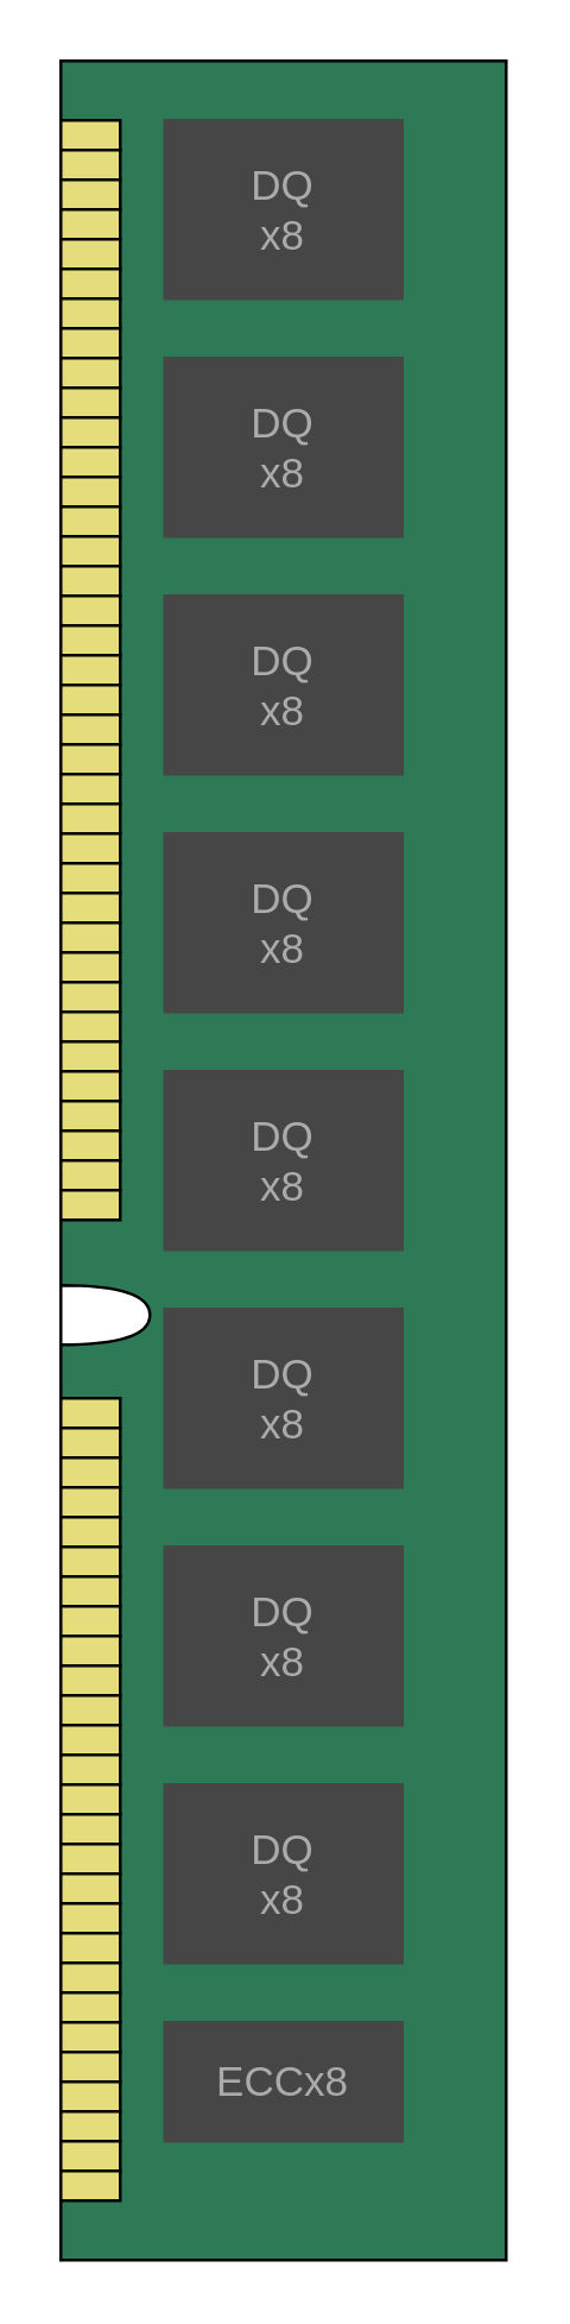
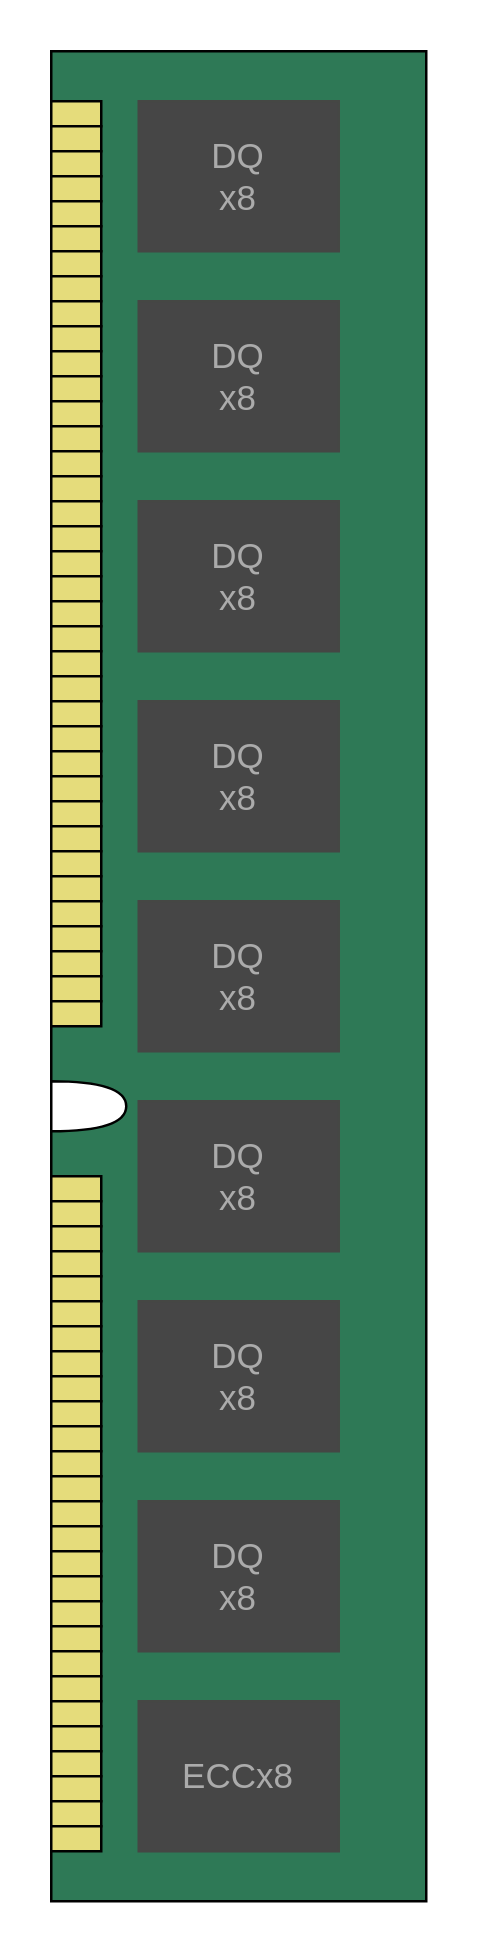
  <mxCell id="0" />
  <mxCell id="1" parent="0" />
  <mxCell id="2" value="" style="rounded=0;whiteSpace=wrap;html=1;fillColor=#2e7956;direction=south;" vertex="1" parent="1"><mxGeometry x="20" y="20" width="150" height="740" as="geometry" /></mxCell>
  <mxCell id="3" value="" style="rounded=0;whiteSpace=wrap;html=1;fillColor=#e5dc7b;rotation=0;direction=north;" vertex="1" parent="1"><mxGeometry x="20" y="40" width="20" height="10" as="geometry" /></mxCell>
  <mxCell id="4" value="" style="shape=or;whiteSpace=wrap;html=1;direction=east;" vertex="1" parent="1"><mxGeometry x="20" y="432" width="30" height="20" as="geometry" /></mxCell>
  <mxCell id="5" value="&lt;font style=&quot;font-size: 14px;&quot; color=&quot;#ababab&quot;&gt;DQ&lt;/font&gt;&lt;div style=&quot;font-size: 14px;&quot;&gt;&lt;font color=&quot;#ababab&quot;&gt;x8&lt;/font&gt;&lt;/div&gt;" style="rounded=0;whiteSpace=wrap;html=1;strokeColor=#454744;fillColor=#464646;direction=south;" vertex="1" parent="1"><mxGeometry x="55" y="40" width="80" height="60" as="geometry" /></mxCell>
  <mxCell id="6" value="&lt;font style=&quot;font-size: 14px;&quot; color=&quot;#ababab&quot;&gt;DQ&lt;/font&gt;&lt;div style=&quot;font-size: 14px;&quot;&gt;&lt;font color=&quot;#ababab&quot;&gt;x8&lt;/font&gt;&lt;/div&gt;" style="rounded=0;whiteSpace=wrap;html=1;strokeColor=#454744;fillColor=#464646;direction=south;" vertex="1" parent="1"><mxGeometry x="55" y="120" width="80" height="60" as="geometry" /></mxCell>
  <mxCell id="7" value="&lt;font style=&quot;font-size: 14px;&quot; color=&quot;#ababab&quot;&gt;DQ&lt;/font&gt;&lt;div style=&quot;font-size: 14px;&quot;&gt;&lt;font color=&quot;#ababab&quot;&gt;x8&lt;/font&gt;&lt;/div&gt;" style="rounded=0;whiteSpace=wrap;html=1;strokeColor=#454744;fillColor=#464646;direction=south;" vertex="1" parent="1"><mxGeometry x="55" width="80" height="60" as="geometry" y="200" /></mxCell>
  <mxCell id="8" value="&lt;font style=&quot;font-size: 14px;&quot; color=&quot;#ababab&quot;&gt;DQ&lt;/font&gt;&lt;div style=&quot;font-size: 14px;&quot;&gt;&lt;font color=&quot;#ababab&quot;&gt;x8&lt;/font&gt;&lt;/div&gt;" style="rounded=0;whiteSpace=wrap;html=1;strokeColor=#454744;fillColor=#464646;direction=south;" vertex="1" parent="1"><mxGeometry x="55" y="280" width="80" height="60" as="geometry" /></mxCell>
  <mxCell id="9" value="&lt;font style=&quot;font-size: 14px;&quot; color=&quot;#ababab&quot;&gt;DQ&lt;/font&gt;&lt;div style=&quot;font-size: 14px;&quot;&gt;&lt;font color=&quot;#ababab&quot;&gt;x8&lt;/font&gt;&lt;/div&gt;" style="rounded=0;whiteSpace=wrap;html=1;strokeColor=#454744;fillColor=#464646;direction=south;" vertex="1" parent="1"><mxGeometry x="55" y="360" width="80" height="60" as="geometry" /></mxCell>
  <mxCell id="10" value="&lt;font style=&quot;font-size: 14px;&quot; color=&quot;#ababab&quot;&gt;DQ&lt;/font&gt;&lt;div style=&quot;font-size: 14px;&quot;&gt;&lt;font color=&quot;#ababab&quot;&gt;x8&lt;/font&gt;&lt;/div&gt;" style="rounded=0;whiteSpace=wrap;html=1;strokeColor=#454744;fillColor=#464646;direction=south;" vertex="1" parent="1"><mxGeometry x="55" y="440" width="80" height="60" as="geometry" /></mxCell>
  <mxCell id="11" value="&lt;font style=&quot;font-size: 14px;&quot; color=&quot;#ababab&quot;&gt;DQ&lt;/font&gt;&lt;div style=&quot;font-size: 14px;&quot;&gt;&lt;font color=&quot;#ababab&quot;&gt;x8&lt;/font&gt;&lt;/div&gt;" style="rounded=0;whiteSpace=wrap;html=1;strokeColor=#454744;fillColor=#464646;direction=south;" vertex="1" parent="1"><mxGeometry x="55" y="520" width="80" height="60" as="geometry" /></mxCell>
  <mxCell id="12" value="&lt;font style=&quot;font-size: 14px;&quot; color=&quot;#ababab&quot;&gt;DQ&lt;/font&gt;&lt;div style=&quot;font-size: 14px;&quot;&gt;&lt;font color=&quot;#ababab&quot;&gt;x8&lt;/font&gt;&lt;/div&gt;" style="rounded=0;whiteSpace=wrap;html=1;strokeColor=#454744;fillColor=#464646;direction=south;" vertex="1" parent="1"><mxGeometry x="55" y="600" width="80" height="60" as="geometry" /></mxCell>
- <mxCell id="13" value="&lt;div style=&quot;font-size: 14px;&quot;&gt;&lt;font color=&quot;#ababab&quot;&gt;ECCx8&lt;/font&gt;&lt;/div&gt;" style="rounded=0;whiteSpace=wrap;html=1;strokeColor=#454744;fillColor=#464646;direction=south;" vertex="1" parent="1"><mxGeometry x="55" y="680" width="80" height="40" as="geometry" /></mxCell>
+ <mxCell id="13" value="&lt;div style=&quot;font-size: 14px;&quot;&gt;&lt;font color=&quot;#ababab&quot;&gt;ECCx8&lt;/font&gt;&lt;/div&gt;" style="rounded=0;whiteSpace=wrap;html=1;strokeColor=#454744;fillColor=#464646;direction=south;" vertex="1" parent="1"><mxGeometry x="55" y="680" width="80" height="60" as="geometry" /></mxCell>
  <mxCell id="14" value="" style="rounded=0;whiteSpace=wrap;html=1;fillColor=#e5dc7b;rotation=0;direction=north;" vertex="1" parent="1"><mxGeometry x="20" y="50" width="20" height="10" as="geometry" /></mxCell>
  <mxCell id="15" value="" style="rounded=0;whiteSpace=wrap;html=1;fillColor=#e5dc7b;rotation=0;direction=north;" vertex="1" parent="1"><mxGeometry x="20" y="60" width="20" height="10" as="geometry" /></mxCell>
  <mxCell id="16" value="" style="rounded=0;whiteSpace=wrap;html=1;fillColor=#e5dc7b;rotation=0;direction=north;" vertex="1" parent="1"><mxGeometry x="20" y="70" width="20" height="10" as="geometry" /></mxCell>
  <mxCell id="17" value="" style="rounded=0;whiteSpace=wrap;html=1;fillColor=#e5dc7b;rotation=0;direction=north;" vertex="1" parent="1"><mxGeometry x="20" y="80" width="20" height="10" as="geometry" /></mxCell>
  <mxCell id="18" value="" style="rounded=0;whiteSpace=wrap;html=1;fillColor=#e5dc7b;rotation=0;direction=north;" vertex="1" parent="1"><mxGeometry x="20" y="90" width="20" height="10" as="geometry" /></mxCell>
  <mxCell id="19" value="" style="rounded=0;whiteSpace=wrap;html=1;fillColor=#e5dc7b;rotation=0;direction=north;" vertex="1" parent="1"><mxGeometry x="20" y="100" width="20" height="10" as="geometry" /></mxCell>
  <mxCell id="20" value="" style="rounded=0;whiteSpace=wrap;html=1;fillColor=#e5dc7b;rotation=0;direction=north;" vertex="1" parent="1"><mxGeometry x="20" y="110" width="20" height="10" as="geometry" /></mxCell>
  <mxCell id="21" value="" style="rounded=0;whiteSpace=wrap;html=1;fillColor=#e5dc7b;rotation=0;direction=north;" vertex="1" parent="1"><mxGeometry x="20" y="120" width="20" height="10" as="geometry" /></mxCell>
  <mxCell id="22" value="" style="rounded=0;whiteSpace=wrap;html=1;fillColor=#e5dc7b;rotation=0;direction=north;" vertex="1" parent="1"><mxGeometry x="20" y="130" width="20" height="10" as="geometry" /></mxCell>
  <mxCell id="23" value="" style="rounded=0;whiteSpace=wrap;html=1;fillColor=#e5dc7b;rotation=0;direction=north;" vertex="1" parent="1"><mxGeometry x="20" y="140" width="20" height="10" as="geometry" /></mxCell>
  <mxCell id="24" value="" style="rounded=0;whiteSpace=wrap;html=1;fillColor=#e5dc7b;rotation=0;direction=north;" vertex="1" parent="1"><mxGeometry x="20" y="150" width="20" height="10" as="geometry" /></mxCell>
  <mxCell id="25" value="" style="rounded=0;whiteSpace=wrap;html=1;fillColor=#e5dc7b;rotation=0;direction=north;" vertex="1" parent="1"><mxGeometry x="20" y="160" width="20" height="10" as="geometry" /></mxCell>
  <mxCell id="26" value="" style="rounded=0;whiteSpace=wrap;html=1;fillColor=#e5dc7b;rotation=0;direction=north;" vertex="1" parent="1"><mxGeometry x="20" y="170" width="20" height="10" as="geometry" /></mxCell>
  <mxCell id="27" value="" style="rounded=0;whiteSpace=wrap;html=1;fillColor=#e5dc7b;rotation=0;direction=north;" vertex="1" parent="1"><mxGeometry x="20" y="180" width="20" height="10" as="geometry" /></mxCell>
  <mxCell id="28" value="" style="rounded=0;whiteSpace=wrap;html=1;fillColor=#e5dc7b;rotation=0;direction=north;" vertex="1" parent="1"><mxGeometry x="20" y="190" width="20" height="10" as="geometry" /></mxCell>
  <mxCell id="29" value="" style="rounded=0;whiteSpace=wrap;html=1;fillColor=#e5dc7b;rotation=0;direction=north;" vertex="1" parent="1"><mxGeometry x="20" width="20" height="10" as="geometry" y="200" /></mxCell>
  <mxCell id="30" value="" style="rounded=0;whiteSpace=wrap;html=1;fillColor=#e5dc7b;rotation=0;direction=north;" vertex="1" parent="1"><mxGeometry x="20" y="210" width="20" height="10" as="geometry" /></mxCell>
  <mxCell id="31" value="" style="rounded=0;whiteSpace=wrap;html=1;fillColor=#e5dc7b;rotation=0;direction=north;" vertex="1" parent="1"><mxGeometry x="20" y="220" width="20" height="10" as="geometry" /></mxCell>
  <mxCell id="32" value="" style="rounded=0;whiteSpace=wrap;html=1;fillColor=#e5dc7b;rotation=0;direction=north;" vertex="1" parent="1"><mxGeometry x="20" y="230" width="20" height="10" as="geometry" /></mxCell>
  <mxCell id="33" value="" style="rounded=0;whiteSpace=wrap;html=1;fillColor=#e5dc7b;rotation=0;direction=north;" vertex="1" parent="1"><mxGeometry x="20" y="240" width="20" height="10" as="geometry" /></mxCell>
  <mxCell id="34" value="" style="rounded=0;whiteSpace=wrap;html=1;fillColor=#e5dc7b;rotation=0;direction=north;" vertex="1" parent="1"><mxGeometry x="20" y="250" width="20" height="10" as="geometry" /></mxCell>
  <mxCell id="35" value="" style="rounded=0;whiteSpace=wrap;html=1;fillColor=#e5dc7b;rotation=0;direction=north;" vertex="1" parent="1"><mxGeometry x="20" y="260" width="20" height="10" as="geometry" /></mxCell>
  <mxCell id="36" value="" style="rounded=0;whiteSpace=wrap;html=1;fillColor=#e5dc7b;rotation=0;direction=north;" vertex="1" parent="1"><mxGeometry x="20" y="270" width="20" height="10" as="geometry" /></mxCell>
  <mxCell id="37" value="" style="rounded=0;whiteSpace=wrap;html=1;fillColor=#e5dc7b;rotation=0;direction=north;" vertex="1" parent="1"><mxGeometry x="20" y="280" width="20" height="10" as="geometry" /></mxCell>
  <mxCell id="38" value="" style="rounded=0;whiteSpace=wrap;html=1;fillColor=#e5dc7b;rotation=0;direction=north;" vertex="1" parent="1"><mxGeometry x="20" y="290" width="20" height="10" as="geometry" /></mxCell>
  <mxCell id="39" value="" style="rounded=0;whiteSpace=wrap;html=1;fillColor=#e5dc7b;rotation=0;direction=north;" vertex="1" parent="1"><mxGeometry x="20" y="300" width="20" height="10" as="geometry" /></mxCell>
  <mxCell id="40" value="" style="rounded=0;whiteSpace=wrap;html=1;fillColor=#e5dc7b;rotation=0;direction=north;" vertex="1" parent="1"><mxGeometry x="20" y="310" width="20" height="10" as="geometry" /></mxCell>
  <mxCell id="41" value="" style="rounded=0;whiteSpace=wrap;html=1;fillColor=#e5dc7b;rotation=0;direction=north;" vertex="1" parent="1"><mxGeometry x="20" y="320" width="20" height="10" as="geometry" /></mxCell>
  <mxCell id="42" value="" style="rounded=0;whiteSpace=wrap;html=1;fillColor=#e5dc7b;rotation=0;direction=north;" vertex="1" parent="1"><mxGeometry x="20" y="330" width="20" height="10" as="geometry" /></mxCell>
  <mxCell id="43" value="" style="rounded=0;whiteSpace=wrap;html=1;fillColor=#e5dc7b;rotation=0;direction=north;" vertex="1" parent="1"><mxGeometry x="20" y="340" width="20" height="10" as="geometry" /></mxCell>
  <mxCell id="44" value="" style="rounded=0;whiteSpace=wrap;html=1;fillColor=#e5dc7b;rotation=0;direction=north;" vertex="1" parent="1"><mxGeometry x="20" y="350" width="20" height="10" as="geometry" /></mxCell>
  <mxCell id="45" value="" style="rounded=0;whiteSpace=wrap;html=1;fillColor=#e5dc7b;rotation=0;direction=north;" vertex="1" parent="1"><mxGeometry x="20" y="360" width="20" height="10" as="geometry" /></mxCell>
  <mxCell id="46" value="" style="rounded=0;whiteSpace=wrap;html=1;fillColor=#e5dc7b;rotation=0;direction=north;" vertex="1" parent="1"><mxGeometry x="20" y="370" width="20" height="10" as="geometry" /></mxCell>
  <mxCell id="47" value="" style="rounded=0;whiteSpace=wrap;html=1;fillColor=#e5dc7b;rotation=0;direction=north;" vertex="1" parent="1"><mxGeometry x="20" y="380" width="20" height="10" as="geometry" /></mxCell>
  <mxCell id="48" value="" style="rounded=0;whiteSpace=wrap;html=1;fillColor=#e5dc7b;rotation=0;direction=north;" vertex="1" parent="1"><mxGeometry x="20" y="390" width="20" height="10" as="geometry" /></mxCell>
  <mxCell id="49" value="" style="rounded=0;whiteSpace=wrap;html=1;fillColor=#e5dc7b;rotation=0;direction=north;" vertex="1" parent="1"><mxGeometry x="20" y="400" width="20" height="10" as="geometry" /></mxCell>
  <mxCell id="50" value="" style="rounded=0;whiteSpace=wrap;html=1;fillColor=#e5dc7b;rotation=0;direction=north;" vertex="1" parent="1"><mxGeometry x="20" y="470" width="20" height="10" as="geometry" /></mxCell>
  <mxCell id="51" value="" style="rounded=0;whiteSpace=wrap;html=1;fillColor=#e5dc7b;rotation=0;direction=north;" vertex="1" parent="1"><mxGeometry x="20" y="480" width="20" height="10" as="geometry" /></mxCell>
  <mxCell id="52" value="" style="rounded=0;whiteSpace=wrap;html=1;fillColor=#e5dc7b;rotation=0;direction=north;" vertex="1" parent="1"><mxGeometry x="20" y="490" width="20" height="10" as="geometry" /></mxCell>
  <mxCell id="53" value="" style="rounded=0;whiteSpace=wrap;html=1;fillColor=#e5dc7b;rotation=0;direction=north;" vertex="1" parent="1"><mxGeometry x="20" y="500" width="20" height="10" as="geometry" /></mxCell>
  <mxCell id="54" value="" style="rounded=0;whiteSpace=wrap;html=1;fillColor=#e5dc7b;rotation=0;direction=north;" vertex="1" parent="1"><mxGeometry x="20" y="510" width="20" height="10" as="geometry" /></mxCell>
  <mxCell id="55" value="" style="rounded=0;whiteSpace=wrap;html=1;fillColor=#e5dc7b;rotation=0;direction=north;" vertex="1" parent="1"><mxGeometry x="20" y="520" width="20" height="10" as="geometry" /></mxCell>
  <mxCell id="56" value="" style="rounded=0;whiteSpace=wrap;html=1;fillColor=#e5dc7b;rotation=0;direction=north;" vertex="1" parent="1"><mxGeometry x="20" y="530" width="20" height="10" as="geometry" /></mxCell>
  <mxCell id="57" value="" style="rounded=0;whiteSpace=wrap;html=1;fillColor=#e5dc7b;rotation=0;direction=north;" vertex="1" parent="1"><mxGeometry x="20" y="540" width="20" height="10" as="geometry" /></mxCell>
  <mxCell id="58" value="" style="rounded=0;whiteSpace=wrap;html=1;fillColor=#e5dc7b;rotation=0;direction=north;" vertex="1" parent="1"><mxGeometry x="20" y="550" width="20" height="10" as="geometry" /></mxCell>
  <mxCell id="59" value="" style="rounded=0;whiteSpace=wrap;html=1;fillColor=#e5dc7b;rotation=0;direction=north;" vertex="1" parent="1"><mxGeometry x="20" y="560" width="20" height="10" as="geometry" /></mxCell>
  <mxCell id="60" value="" style="rounded=0;whiteSpace=wrap;html=1;fillColor=#e5dc7b;rotation=0;direction=north;" vertex="1" parent="1"><mxGeometry x="20" y="570" width="20" height="10" as="geometry" /></mxCell>
  <mxCell id="61" value="" style="rounded=0;whiteSpace=wrap;html=1;fillColor=#e5dc7b;rotation=0;direction=north;" vertex="1" parent="1"><mxGeometry x="20" y="580" width="20" height="10" as="geometry" /></mxCell>
  <mxCell id="62" value="" style="rounded=0;whiteSpace=wrap;html=1;fillColor=#e5dc7b;rotation=0;direction=north;" vertex="1" parent="1"><mxGeometry x="20" y="590" width="20" height="10" as="geometry" /></mxCell>
  <mxCell id="63" value="" style="rounded=0;whiteSpace=wrap;html=1;fillColor=#e5dc7b;rotation=0;direction=north;" vertex="1" parent="1"><mxGeometry x="20" y="600" width="20" height="10" as="geometry" /></mxCell>
  <mxCell id="64" value="" style="rounded=0;whiteSpace=wrap;html=1;fillColor=#e5dc7b;rotation=0;direction=north;" vertex="1" parent="1"><mxGeometry x="20" y="610" width="20" height="10" as="geometry" /></mxCell>
  <mxCell id="65" value="" style="rounded=0;whiteSpace=wrap;html=1;fillColor=#e5dc7b;rotation=0;direction=north;" vertex="1" parent="1"><mxGeometry x="20" y="620" width="20" height="10" as="geometry" /></mxCell>
  <mxCell id="66" value="" style="rounded=0;whiteSpace=wrap;html=1;fillColor=#e5dc7b;rotation=0;direction=north;" vertex="1" parent="1"><mxGeometry x="20" y="630" width="20" height="10" as="geometry" /></mxCell>
  <mxCell id="67" value="" style="rounded=0;whiteSpace=wrap;html=1;fillColor=#e5dc7b;rotation=0;direction=north;" vertex="1" parent="1"><mxGeometry x="20" y="640" width="20" height="10" as="geometry" /></mxCell>
  <mxCell id="68" value="" style="rounded=0;whiteSpace=wrap;html=1;fillColor=#e5dc7b;rotation=0;direction=north;" vertex="1" parent="1"><mxGeometry x="20" y="650" width="20" height="10" as="geometry" /></mxCell>
  <mxCell id="69" value="" style="rounded=0;whiteSpace=wrap;html=1;fillColor=#e5dc7b;rotation=0;direction=north;" vertex="1" parent="1"><mxGeometry x="20" y="660" width="20" height="10" as="geometry" /></mxCell>
  <mxCell id="70" value="" style="rounded=0;whiteSpace=wrap;html=1;fillColor=#e5dc7b;rotation=0;direction=north;" vertex="1" parent="1"><mxGeometry x="20" y="670" width="20" height="10" as="geometry" /></mxCell>
  <mxCell id="71" value="" style="rounded=0;whiteSpace=wrap;html=1;fillColor=#e5dc7b;rotation=0;direction=north;" vertex="1" parent="1"><mxGeometry x="20" y="680" width="20" height="10" as="geometry" /></mxCell>
  <mxCell id="72" value="" style="rounded=0;whiteSpace=wrap;html=1;fillColor=#e5dc7b;rotation=0;direction=north;" vertex="1" parent="1"><mxGeometry x="20" y="690" width="20" height="10" as="geometry" /></mxCell>
  <mxCell id="73" value="" style="rounded=0;whiteSpace=wrap;html=1;fillColor=#e5dc7b;rotation=0;direction=north;" vertex="1" parent="1"><mxGeometry x="20" y="700" width="20" height="10" as="geometry" /></mxCell>
  <mxCell id="74" value="" style="rounded=0;whiteSpace=wrap;html=1;fillColor=#e5dc7b;rotation=0;direction=north;" vertex="1" parent="1"><mxGeometry x="20" y="710" width="20" height="10" as="geometry" /></mxCell>
  <mxCell id="75" value="" style="rounded=0;whiteSpace=wrap;html=1;fillColor=#e5dc7b;rotation=0;direction=north;" vertex="1" parent="1"><mxGeometry x="20" y="720" width="20" height="10" as="geometry" /></mxCell>
  <mxCell id="76" value="" style="rounded=0;whiteSpace=wrap;html=1;fillColor=#e5dc7b;rotation=0;direction=north;" vertex="1" parent="1"><mxGeometry x="20" y="730" width="20" height="10" as="geometry" /></mxCell>
